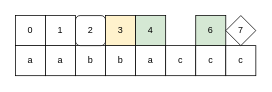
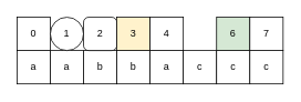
  <mxCell id="0" />
  <mxCell id="1" parent="0" />
  <mxCell id="2" value="a" style="rounded=0;whiteSpace=wrap;html=1;" vertex="1" parent="1"><mxGeometry x="20" y="60" width="40" height="40" as="geometry" /></mxCell>
  <mxCell id="3" value="a" style="rounded=0;whiteSpace=wrap;html=1;" vertex="1" parent="1"><mxGeometry x="60" y="60" width="40" height="40" as="geometry" /></mxCell>
  <mxCell id="4" value="b" style="rounded=0;whiteSpace=wrap;html=1;" vertex="1" parent="1"><mxGeometry x="100" y="60" width="40" height="40" as="geometry" /></mxCell>
  <mxCell id="5" value="b" style="rounded=0;whiteSpace=wrap;html=1;" vertex="1" parent="1"><mxGeometry x="140" y="60" width="40" height="40" as="geometry" /></mxCell>
  <mxCell id="6" value="a" style="rounded=0;whiteSpace=wrap;html=1;" vertex="1" parent="1"><mxGeometry x="180" y="60" width="40" height="40" as="geometry" /></mxCell>
  <mxCell id="7" value="c" style="rounded=0;whiteSpace=wrap;html=1;" vertex="1" parent="1"><mxGeometry x="220" y="60" width="40" height="40" as="geometry" /></mxCell>
  <mxCell id="8" value="c" style="rounded=0;whiteSpace=wrap;html=1;" vertex="1" parent="1"><mxGeometry x="260" y="60" width="40" height="40" as="geometry" /></mxCell>
  <mxCell id="9" value="c" style="rounded=0;whiteSpace=wrap;html=1;" vertex="1" parent="1"><mxGeometry x="300" y="60" width="40" height="40" as="geometry" /></mxCell>
  <mxCell id="10" value="0" style="rounded=0;whiteSpace=wrap;html=1;" vertex="1" parent="1"><mxGeometry x="20" y="20" width="40" height="40" as="geometry" /></mxCell>
- <mxCell id="11" value="1" style="rounded=0;whiteSpace=wrap;html=1;" vertex="1" parent="1"><mxGeometry x="60" y="20" width="40" height="40" as="geometry" /></mxCell>
+ <mxCell id="11" value="1" style="ellipse;whiteSpace=wrap;html=1;" vertex="1" parent="1"><mxGeometry x="60" y="20" width="40" height="40" as="geometry" /></mxCell>
  <mxCell id="12" value="2" style="whiteSpace=wrap;html=1;rounded=1;" vertex="1" parent="1"><mxGeometry x="100" y="20" width="40" height="40" as="geometry" /></mxCell>
  <mxCell id="13" value="3" style="rounded=0;whiteSpace=wrap;html=1;fillColor=#fff2cc;" vertex="1" parent="1"><mxGeometry x="140" y="20" width="40" height="40" as="geometry" /></mxCell>
- <mxCell id="14" value="4" style="rounded=0;whiteSpace=wrap;html=1;fillColor=#d5e8d4;" vertex="1" parent="1"><mxGeometry x="180" y="20" width="40" height="40" as="geometry" /></mxCell>
+ <mxCell id="14" value="4" style="rounded=0;whiteSpace=wrap;html=1;" vertex="1" parent="1"><mxGeometry x="180" y="20" width="40" height="40" as="geometry" /></mxCell>
  <mxCell id="15" value="6" style="rounded=0;whiteSpace=wrap;html=1;fillColor=#d5e8d4;" vertex="1" parent="1"><mxGeometry x="260" y="20" width="40" height="40" as="geometry" /></mxCell>
- <mxCell id="16" value="7" style="rhombus;whiteSpace=wrap;html=1;" vertex="1" parent="1"><mxGeometry x="300" y="20" width="40" height="40" as="geometry" /></mxCell>
+ <mxCell id="16" value="7" style="rounded=0;whiteSpace=wrap;html=1;" vertex="1" parent="1"><mxGeometry x="300" y="20" width="40" height="40" as="geometry" /></mxCell>
